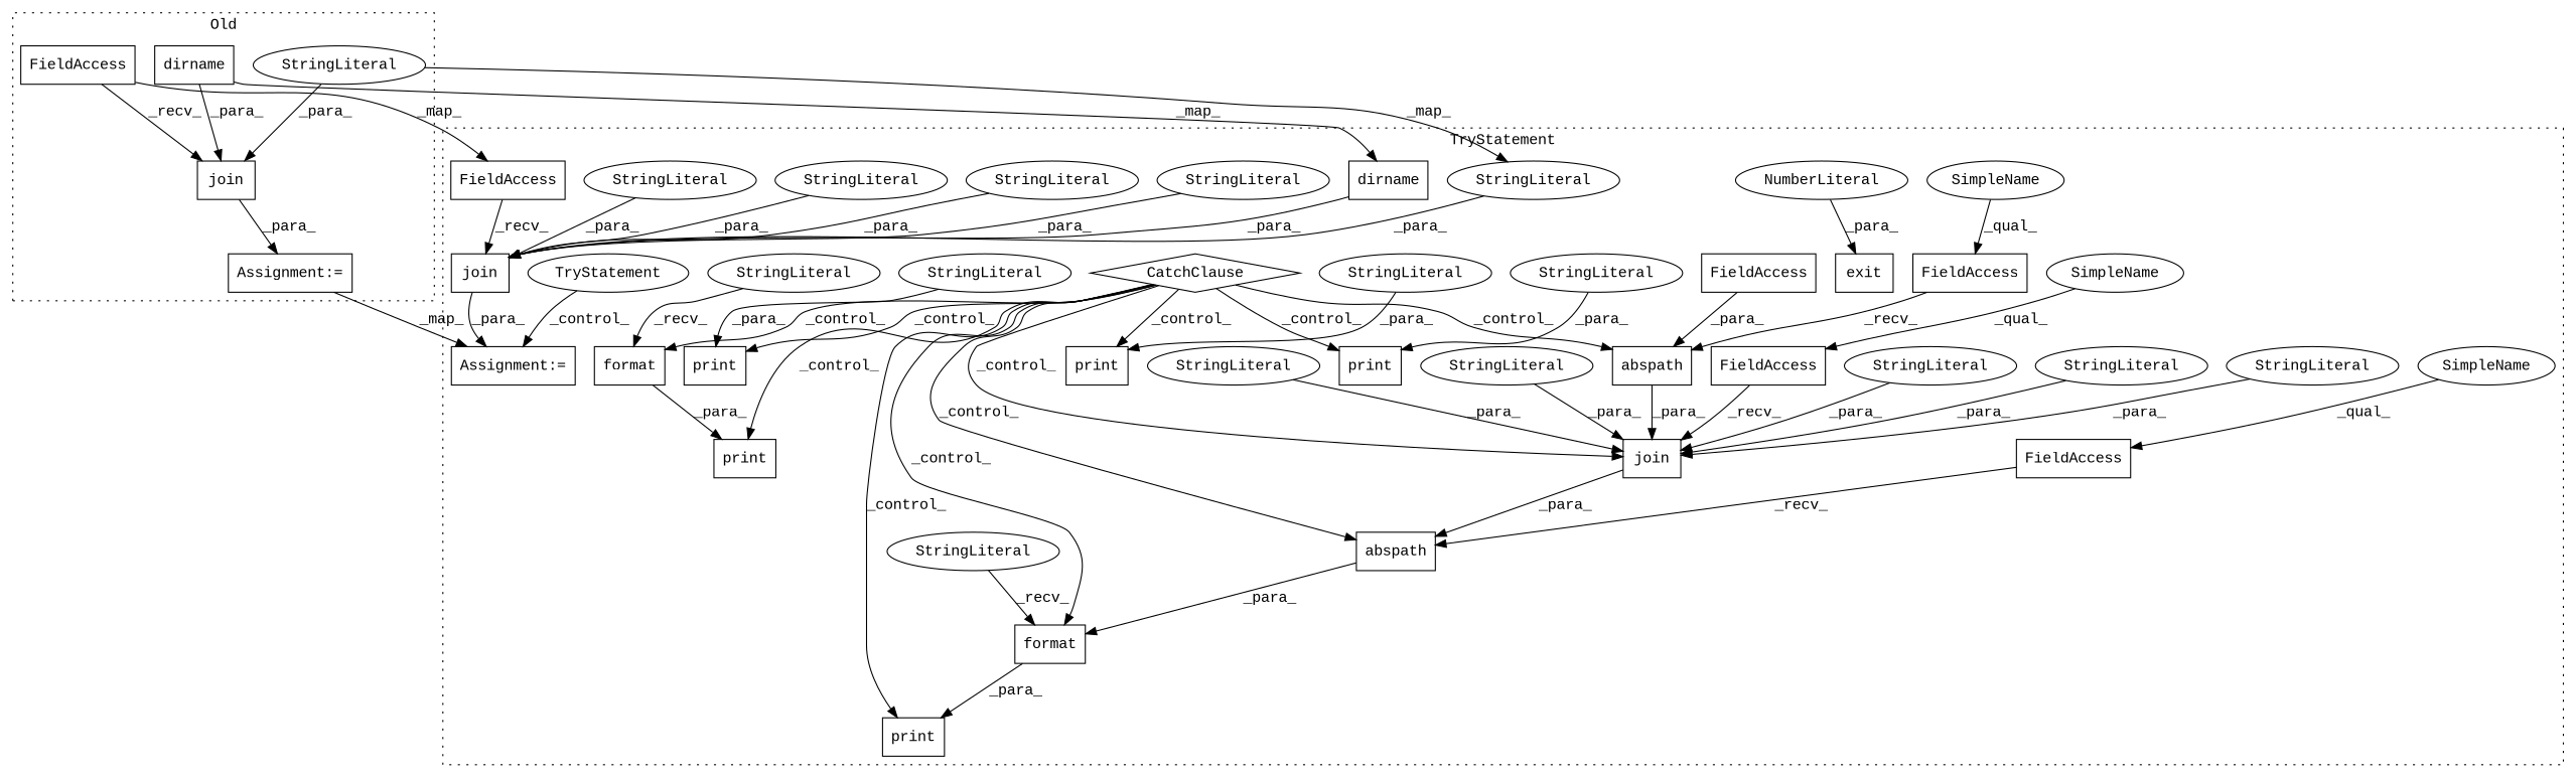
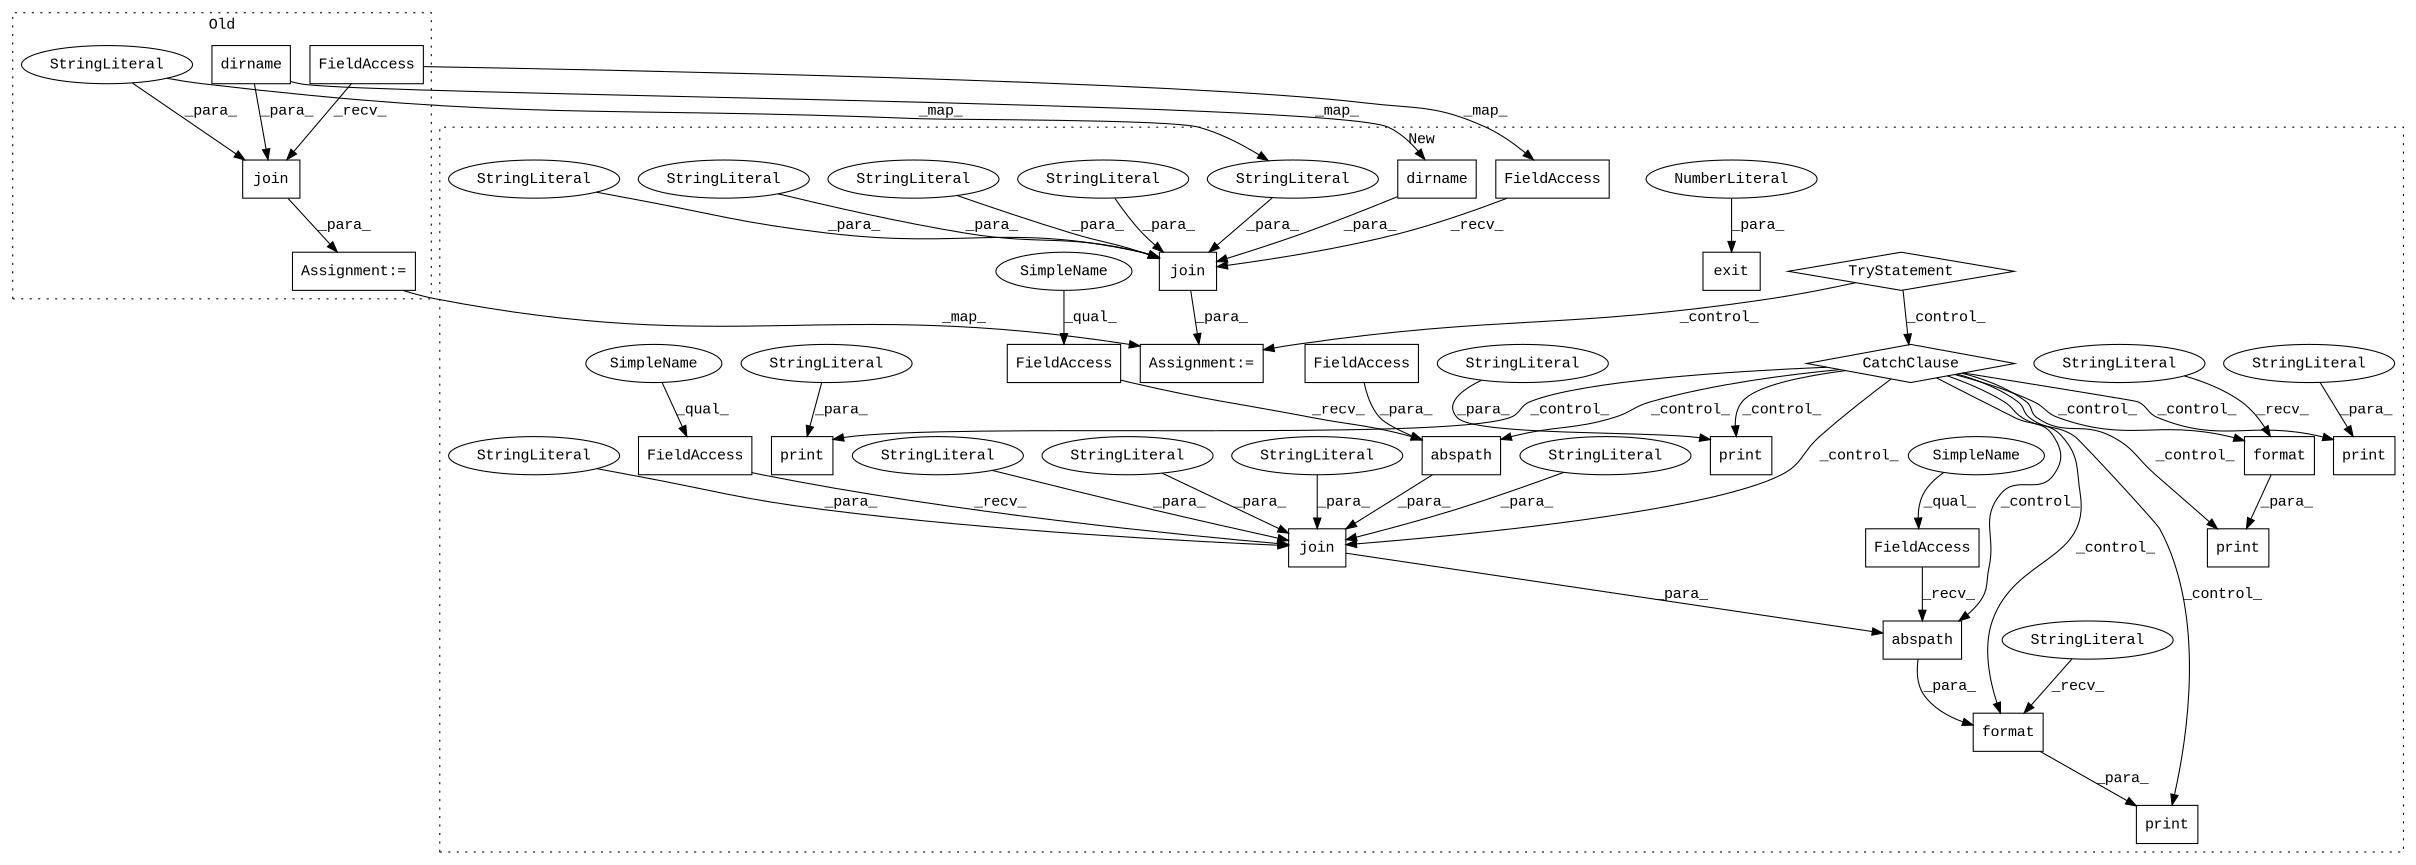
  digraph {
    fontname="Liberation Mono"
    node [a=45 fontname="Liberation Mono" l=7 s=1167 shape=box]
    edge [fontname="Liberation Mono"]
    n1 [a=32 l="5,1" label=join s="641,732"]
    n2 [a=7 l=1 label="Assignment:=" s=741]
    n3 [a=32 l="8,1" label=dirname s="654,687"]
    n4 [l=43 label=StringLiteral s=689 shape=ellipse]
    n5 [a=22 label=FieldAccess s=633]
    n6 [a=32 l="5,1" label=exit s="1267,1273"]
    n7 [a=12 l="11,2" label=CatchClause s="826,848" shape=diamond]
-   n8 [a=54 l=4 label=TryStatement s=763 shape=ellipse]
+   n8 [a=54 l=4 label=TryStatement s=763 shape=diamond]
    n9 [a=34 l=1 label=NumberLiteral s=1272 shape=ellipse]
    n10 [a=32 l="8,1" label=abspath s="1175,1252"]
    n11 [a=32 l="6,1" label=print s="1143,1254"]
    n12 [a=22 label=FieldAccess]
    n13 [a=32 l="6,1" label=print s="858,889"]
    n14 [a=22 label=FieldAccess s=1183]
    n15 [a=32 l="6,1" label=print s="969,1064"]
    n16 [a=22 label=FieldAccess s=1196]
    n17 [a=32 l="6,1" label=print s="898,960"]
    n18 [a=32 l="8,1" label=abspath s="1204,1220"]
    n19 [a=32 l="6,1" label=print s="1073,1134"]
    n20 [a=22 l=8 label=FieldAccess s=1212]
    n21 [a=32 l="7,1" label=format s="1160,1253"]
    n22 [l=89 label=StringLiteral s=975 shape=ellipse]
    n23 [a=32 l="7,1" label=format s="878,888"]
    n24 [l=10 label=StringLiteral s=1149 shape=ellipse]
    n25 [l=55 label=StringLiteral s=1079 shape=ellipse]
    n26 [l=13 label=StringLiteral s=864 shape=ellipse]
    n27 [a=7 l=1 label="Assignment:=" s=777]
    n28 [a=32 l="8,1" label=dirname s="670,703"]
    n29 [a=32 l="5,1" label=join s="657,756"]
    n30 [l=4 label=StringLiteral s=705 shape=ellipse]
    n31 [l=6 label=StringLiteral s=710 shape=ellipse]
    n32 [l=5 label=StringLiteral s=717 shape=ellipse]
    n33 [l=6 label=StringLiteral s=723 shape=ellipse]
    n34 [l=26 label=StringLiteral s=730 shape=ellipse]
    n35 [a=22 label=FieldAccess s=649]
    n36 [a=32 l="5,1" label=join s="1191,1251"]
    n37 [l=6 label=StringLiteral s=1245 shape=ellipse]
    n38 [l=4 label=StringLiteral s=1227 shape=ellipse]
    n39 [l=5 label=StringLiteral s=1239 shape=ellipse]
    n40 [l=6 label=StringLiteral s=1232 shape=ellipse]
    n41 [l=4 label=StringLiteral s=1222 shape=ellipse]
    n42 [l=56 label=StringLiteral s=904 shape=ellipse]
    n43 [a=42 l=2 label=SimpleName s=1196 shape=ellipse]
    n44 [a=42 l=2 label=SimpleName shape=ellipse]
    n45 [a=42 l=2 label=SimpleName s=1183 shape=ellipse]
    subgraph cluster_1 {
      label=Old
      style=dotted
      n1
      n2
      n3
      n4
      n5
    }
    subgraph cluster_2 {
-     label=TryStatement
+     label=New
      style=dotted
      n6
      n7
      n8
      n9
      n10
      n11
      n12
      n13
      n14
      n15
      n16
      n17
      n18
      n19
      n20
      n21
      n22
      n23
      n24
      n25
      n26
      n27
      n28
      n29
      n30
      n31
      n32
      n33
      n34
      n35
      n36
      n37
      n38
      n39
      n40
      n41
      n42
      n43
      n44
      n45
    }
    n1 -> n2 [label=_para_]
    n2 -> n27 [label=_map_]
    n3 -> n1 [label=_para_]
    n3 -> n28 [label=_map_]
    n4 -> n1 [label=_para_]
    n4 -> n34 [label=_map_]
    n5 -> n1 [label=_recv_]
    n5 -> n35 [label=_map_]
    n7 -> n10 [label=_control_]
    n7 -> n11 [label=_control_]
    n7 -> n13 [label=_control_]
    n7 -> n15 [label=_control_]
    n7 -> n17 [label=_control_]
    n7 -> n18 [label=_control_]
    n7 -> n19 [label=_control_]
    n7 -> n21 [label=_control_]
    n7 -> n23 [label=_control_]
    n7 -> n36 [label=_control_]
+   n8 -> n7 [label=_control_]
    n8 -> n27 [label=_control_]
    n9 -> n6 [label=_para_]
    n10 -> n21 [label=_para_]
    n12 -> n10 [label=_recv_]
    n14 -> n36 [label=_recv_]
    n16 -> n18 [label=_recv_]
    n18 -> n36 [label=_para_]
    n20 -> n18 [label=_para_]
    n21 -> n11 [label=_para_]
    n22 -> n15 [label=_para_]
    n23 -> n13 [label=_para_]
    n24 -> n21 [label=_recv_]
    n25 -> n19 [label=_para_]
    n26 -> n23 [label=_recv_]
    n28 -> n29 [label=_para_]
    n29 -> n27 [label=_para_]
    n30 -> n29 [label=_para_]
    n31 -> n29 [label=_para_]
    n32 -> n29 [label=_para_]
    n33 -> n29 [label=_para_]
    n34 -> n29 [label=_para_]
    n35 -> n29 [label=_recv_]
    n36 -> n10 [label=_para_]
    n37 -> n36 [label=_para_]
    n38 -> n36 [label=_para_]
    n39 -> n36 [label=_para_]
    n40 -> n36 [label=_para_]
    n41 -> n36 [label=_para_]
    n42 -> n17 [label=_para_]
    n43 -> n16 [label=_qual_]
    n44 -> n12 [label=_qual_]
    n45 -> n14 [label=_qual_]
  }
